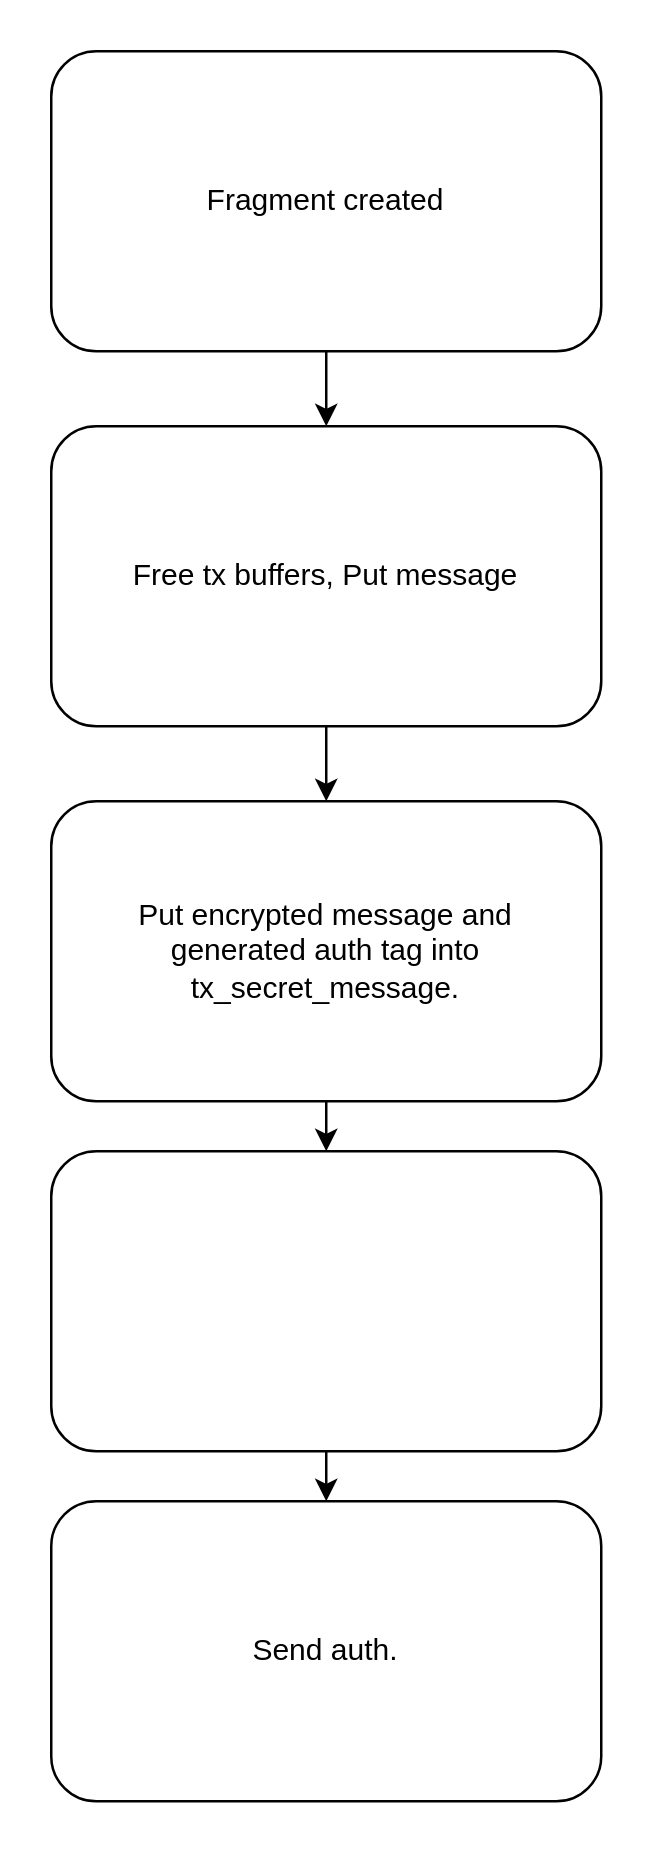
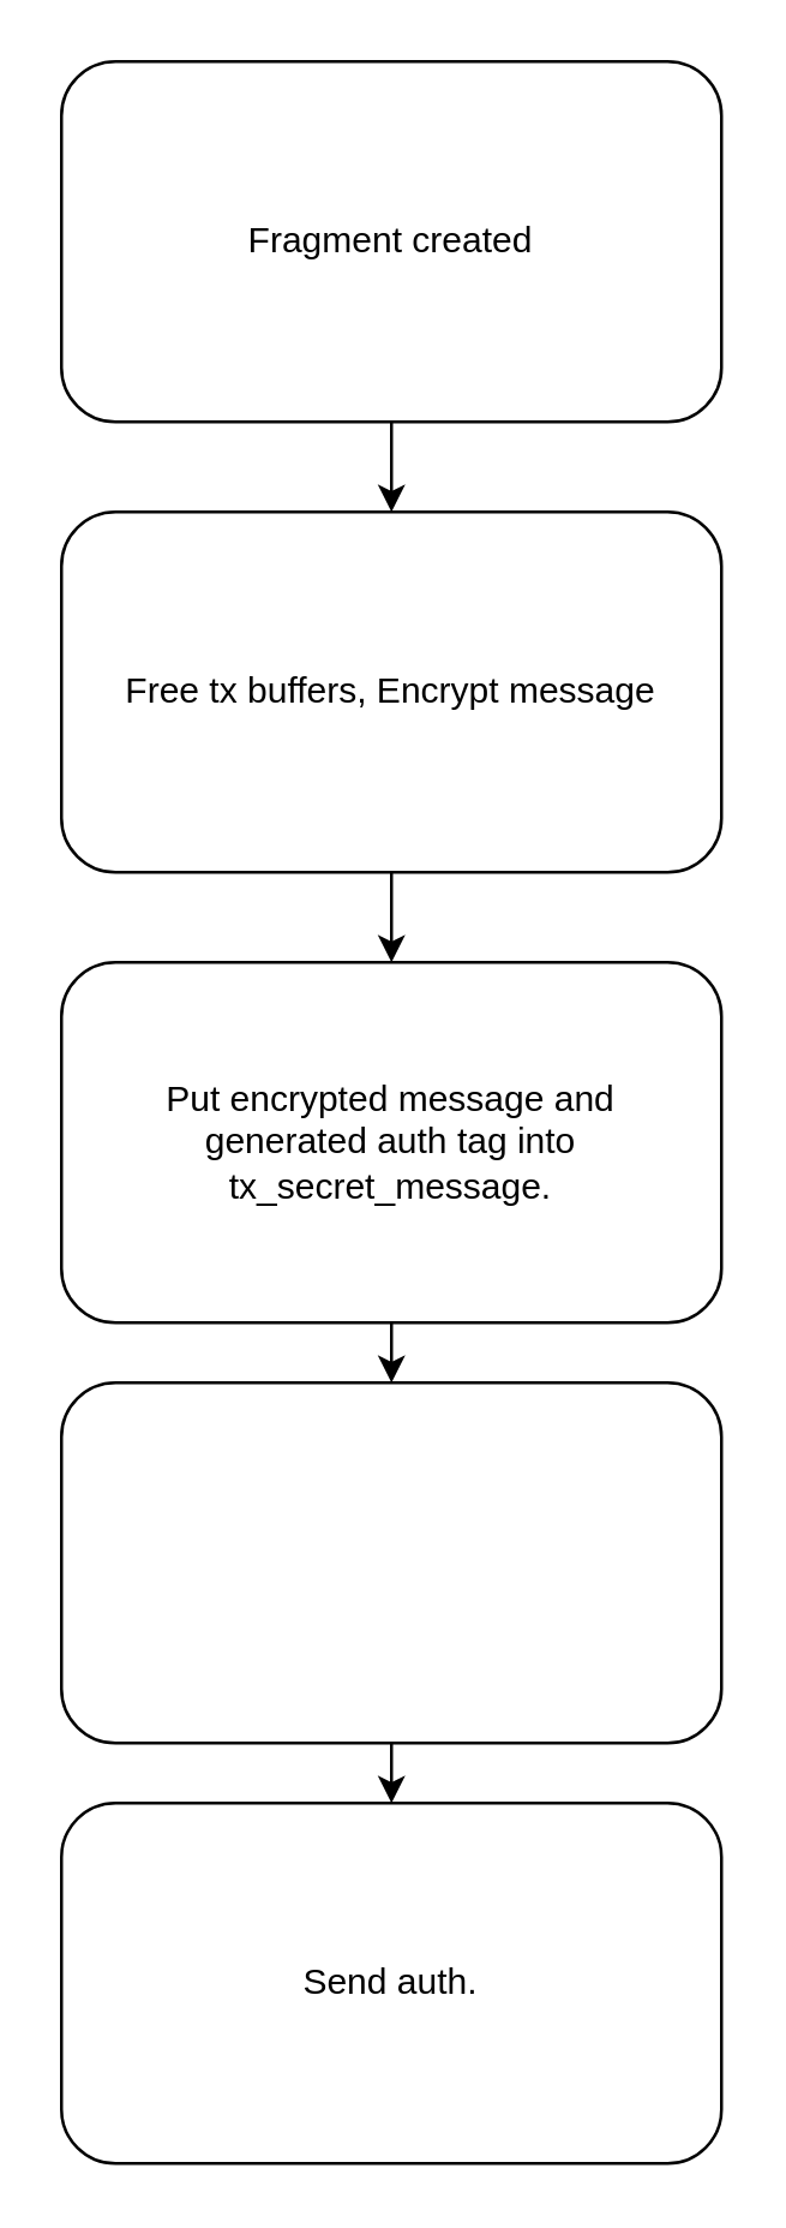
  <mxCell id="0" />
  <mxCell id="1" parent="0" />
  <mxCell id="2" style="edgeStyle=orthogonalEdgeStyle;rounded=0;orthogonalLoop=1;jettySize=auto;html=1;exitX=0.5;exitY=1;exitDx=0;exitDy=0;entryX=0.5;entryY=0;entryDx=0;entryDy=0;fontSize=12;" edge="1" parent="1" source="3" target="6"><mxGeometry relative="1" as="geometry" /></mxCell>
  <mxCell id="3" value="" style="rounded=1;whiteSpace=wrap;html=1;fontSize=12;" vertex="1" parent="1"><mxGeometry x="20" y="20" width="220" height="120" as="geometry" /></mxCell>
  <mxCell id="4" value="Fragment created" style="text;html=1;strokeColor=none;fillColor=none;align=center;verticalAlign=middle;whiteSpace=wrap;rounded=0;fontSize=12;" vertex="1" parent="1"><mxGeometry x="30" y="30" width="200" height="100" as="geometry" /></mxCell>
  <mxCell id="5" style="edgeStyle=orthogonalEdgeStyle;rounded=0;orthogonalLoop=1;jettySize=auto;html=1;exitX=0.5;exitY=1;exitDx=0;exitDy=0;entryX=0.5;entryY=0;entryDx=0;entryDy=0;fontSize=12;" edge="1" parent="1" source="6" target="9"><mxGeometry relative="1" as="geometry" /></mxCell>
  <mxCell id="6" value="" style="rounded=1;whiteSpace=wrap;html=1;fontSize=12;" vertex="1" parent="1"><mxGeometry x="20" y="170" width="220" height="120" as="geometry" /></mxCell>
- <mxCell id="7" value="Free tx buffers, Put message" style="text;html=1;strokeColor=none;fillColor=none;align=center;verticalAlign=middle;whiteSpace=wrap;rounded=0;fontSize=12;" vertex="1" parent="1"><mxGeometry x="30" y="180" width="200" height="100" as="geometry" /></mxCell>
+ <mxCell id="7" value="Free tx buffers, Encrypt message" style="text;html=1;strokeColor=none;fillColor=none;align=center;verticalAlign=middle;whiteSpace=wrap;rounded=0;fontSize=12;" vertex="1" parent="1"><mxGeometry x="30" y="180" width="200" height="100" as="geometry" /></mxCell>
  <mxCell id="8" style="edgeStyle=orthogonalEdgeStyle;rounded=0;orthogonalLoop=1;jettySize=auto;html=1;exitX=0.5;exitY=1;exitDx=0;exitDy=0;entryX=0.5;entryY=0;entryDx=0;entryDy=0;fontSize=12;" edge="1" parent="1" source="9" target="12"><mxGeometry relative="1" as="geometry" /></mxCell>
  <mxCell id="9" value="" style="rounded=1;whiteSpace=wrap;html=1;fontSize=12;" vertex="1" parent="1"><mxGeometry x="20" y="320" width="220" height="120" as="geometry" /></mxCell>
  <mxCell id="10" value="Put encrypted message and generated auth tag into tx_secret_message." style="text;html=1;strokeColor=none;fillColor=none;align=center;verticalAlign=middle;whiteSpace=wrap;rounded=0;fontSize=12;" vertex="1" parent="1"><mxGeometry x="30" y="330" width="200" height="100" as="geometry" /></mxCell>
  <mxCell id="11" style="edgeStyle=orthogonalEdgeStyle;rounded=0;orthogonalLoop=1;jettySize=auto;html=1;exitX=0.5;exitY=1;exitDx=0;exitDy=0;entryX=0.5;entryY=0;entryDx=0;entryDy=0;fontSize=12;" edge="1" parent="1" source="12" target="13"><mxGeometry relative="1" as="geometry" /></mxCell>
  <mxCell id="12" value="" style="rounded=1;whiteSpace=wrap;html=1;fontSize=12;" vertex="1" parent="1"><mxGeometry x="20" y="460" width="220" height="120" as="geometry" /></mxCell>
  <mxCell id="13" value="" style="rounded=1;whiteSpace=wrap;html=1;fontSize=12;" vertex="1" parent="1"><mxGeometry x="20" y="600" width="220" height="120" as="geometry" /></mxCell>
  <mxCell id="14" value="Send auth." style="text;html=1;strokeColor=none;fillColor=none;align=center;verticalAlign=middle;whiteSpace=wrap;rounded=0;fontSize=12;" vertex="1" parent="1"><mxGeometry x="30" y="610" width="200" height="100" as="geometry" /></mxCell>
